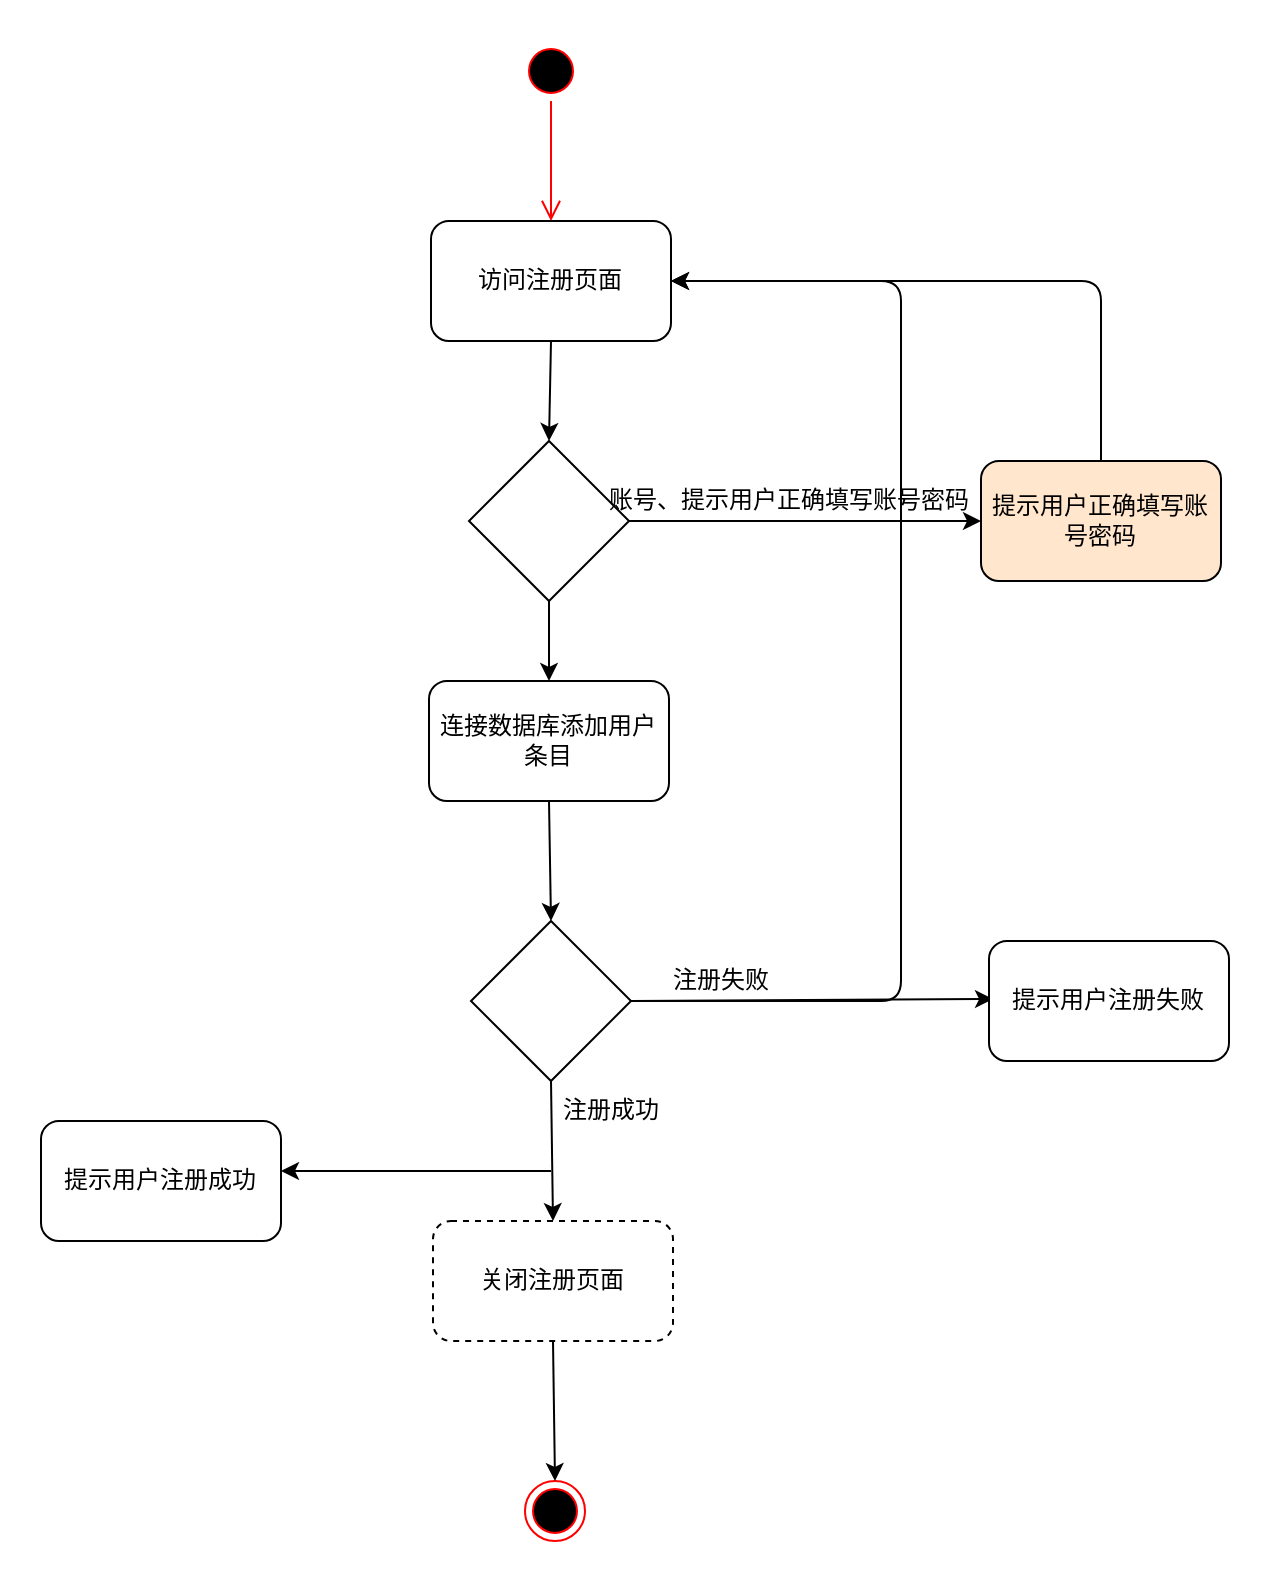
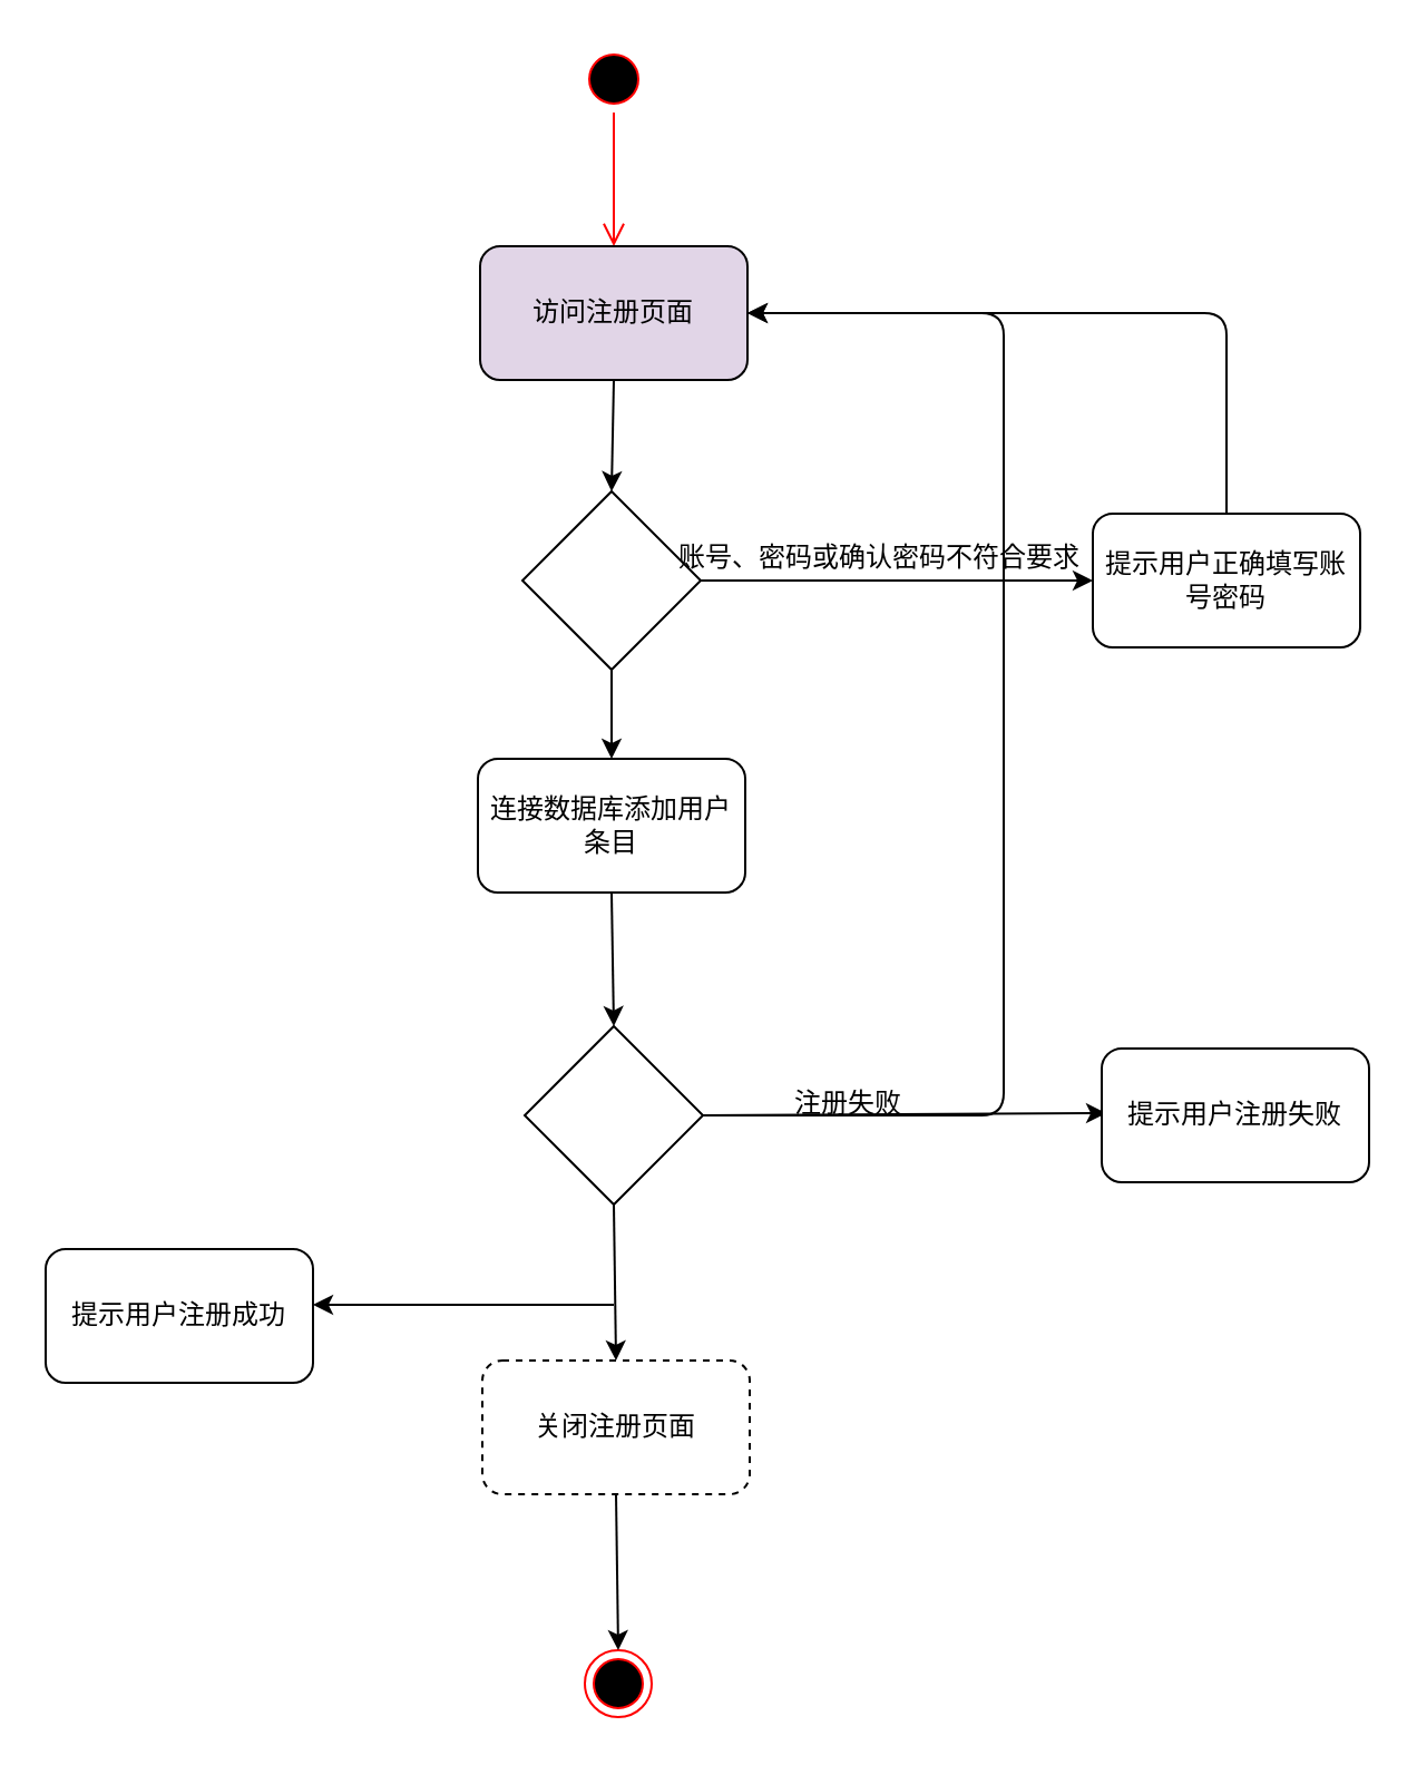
  <mxCell id="0" />
  <mxCell id="1" parent="0" />
  <mxCell id="2" value="" style="ellipse;html=1;shape=startState;fillColor=#000000;strokeColor=#ff0000;" vertex="1" parent="1"><mxGeometry x="260" y="20" width="30" height="30" as="geometry" /></mxCell>
  <mxCell id="3" value="" style="edgeStyle=orthogonalEdgeStyle;html=1;verticalAlign=bottom;endArrow=open;endSize=8;strokeColor=#ff0000;" edge="1" source="2" parent="1"><mxGeometry relative="1" as="geometry"><mxPoint x="275" y="110" as="targetPoint" /></mxGeometry></mxCell>
- <mxCell id="4" value="访问注册页面" style="rounded=1;whiteSpace=wrap;html=1;" vertex="1" parent="1"><mxGeometry x="215" y="110" width="120" height="60" as="geometry" /></mxCell>
+ <mxCell id="4" value="访问注册页面" style="rounded=1;whiteSpace=wrap;html=1;fillColor=#e1d5e7;" vertex="1" parent="1"><mxGeometry x="215" y="110" width="120" height="60" as="geometry" /></mxCell>
  <mxCell id="5" value="" style="rhombus;whiteSpace=wrap;html=1;" vertex="1" parent="1"><mxGeometry x="234" y="220" width="80" height="80" as="geometry" /></mxCell>
  <mxCell id="6" value="" style="endArrow=classic;html=1;exitX=0.5;exitY=1;exitDx=0;exitDy=0;entryX=0.5;entryY=0;entryDx=0;entryDy=0;" edge="1" parent="1" source="4" target="5"><mxGeometry width="50" height="50" relative="1" as="geometry"><mxPoint x="250" y="230" as="sourcePoint" /><mxPoint x="300" y="180" as="targetPoint" /></mxGeometry></mxCell>
  <mxCell id="7" value="" style="endArrow=classic;html=1;" edge="1" parent="1"><mxGeometry width="50" height="50" relative="1" as="geometry"><mxPoint x="314" y="260" as="sourcePoint" /><mxPoint x="490" y="260" as="targetPoint" /></mxGeometry></mxCell>
- <mxCell id="8" value="账号、提示用户正确填写账号密码" style="text;html=1;align=center;verticalAlign=middle;resizable=0;points=[];autosize=1;strokeColor=none;" vertex="1" parent="1"><mxGeometry x="294" y="240" width="200" height="20" as="geometry" /></mxCell>
- <mxCell id="9" value="提示用户正确填写账号密码" style="rounded=1;whiteSpace=wrap;html=1;fillColor=#ffe6cc;" vertex="1" parent="1"><mxGeometry x="490" y="230" width="120" height="60" as="geometry" /></mxCell>
+ <mxCell id="8" value="账号、密码或确认密码不符合要求" style="text;html=1;align=center;verticalAlign=middle;resizable=0;points=[];autosize=1;strokeColor=none;" vertex="1" parent="1"><mxGeometry x="294" y="240" width="200" height="20" as="geometry" /></mxCell>
+ <mxCell id="9" value="提示用户正确填写账号密码" style="rounded=1;whiteSpace=wrap;html=1;" vertex="1" parent="1"><mxGeometry x="490" y="230" width="120" height="60" as="geometry" /></mxCell>
  <mxCell id="10" value="" style="endArrow=classic;html=1;entryX=1;entryY=0.5;entryDx=0;entryDy=0;" edge="1" parent="1" target="4"><mxGeometry width="50" height="50" relative="1" as="geometry"><mxPoint x="550" y="230" as="sourcePoint" /><mxPoint x="600" y="180" as="targetPoint" /><Array as="points"><mxPoint x="550" y="140" /></Array></mxGeometry></mxCell>
  <mxCell id="11" value="" style="endArrow=classic;html=1;exitX=0.5;exitY=1;exitDx=0;exitDy=0;" edge="1" parent="1" source="5"><mxGeometry width="50" height="50" relative="1" as="geometry"><mxPoint x="250" y="310" as="sourcePoint" /><mxPoint x="274" y="340" as="targetPoint" /></mxGeometry></mxCell>
  <mxCell id="12" value="连接数据库添加用户条目" style="rounded=1;whiteSpace=wrap;html=1;" vertex="1" parent="1"><mxGeometry x="214" y="340" width="120" height="60" as="geometry" /></mxCell>
  <mxCell id="13" value="" style="endArrow=classic;html=1;exitX=0.5;exitY=1;exitDx=0;exitDy=0;entryX=0.5;entryY=0;entryDx=0;entryDy=0;" edge="1" parent="1" source="12"><mxGeometry width="50" height="50" relative="1" as="geometry"><mxPoint x="250" y="390" as="sourcePoint" /><mxPoint x="275" y="460" as="targetPoint" /></mxGeometry></mxCell>
  <mxCell id="14" value="关闭注册页面" style="rounded=1;whiteSpace=wrap;html=1;dashed=1;" vertex="1" parent="1"><mxGeometry x="216" y="610" width="120" height="60" as="geometry" /></mxCell>
  <mxCell id="15" value="" style="ellipse;html=1;shape=endState;fillColor=#000000;strokeColor=#ff0000;" vertex="1" parent="1"><mxGeometry x="262" y="740" width="30" height="30" as="geometry" /></mxCell>
  <mxCell id="16" value="" style="endArrow=classic;html=1;exitX=0.5;exitY=1;exitDx=0;exitDy=0;" edge="1" parent="1" source="14"><mxGeometry width="50" height="50" relative="1" as="geometry"><mxPoint x="252" y="810" as="sourcePoint" /><mxPoint x="277" y="740" as="targetPoint" /></mxGeometry></mxCell>
  <mxCell id="17" value="" style="rhombus;whiteSpace=wrap;html=1;" vertex="1" parent="1"><mxGeometry x="235" y="460" width="80" height="80" as="geometry" /></mxCell>
  <mxCell id="18" value="" style="endArrow=classic;html=1;exitX=0.5;exitY=1;exitDx=0;exitDy=0;entryX=0.5;entryY=0;entryDx=0;entryDy=0;" edge="1" parent="1" source="17" target="14"><mxGeometry width="50" height="50" relative="1" as="geometry"><mxPoint x="250" y="590" as="sourcePoint" /><mxPoint x="300" y="540" as="targetPoint" /></mxGeometry></mxCell>
- <mxCell id="19" value="注册成功" style="text;html=1;align=center;verticalAlign=middle;resizable=0;points=[];autosize=1;strokeColor=none;" vertex="1" parent="1"><mxGeometry x="275" y="545" width="60" height="20" as="geometry" /></mxCell>
  <mxCell id="20" value="" style="endArrow=classic;html=1;" edge="1" parent="1"><mxGeometry width="50" height="50" relative="1" as="geometry"><mxPoint x="275" y="585" as="sourcePoint" /><mxPoint x="140" y="585" as="targetPoint" /></mxGeometry></mxCell>
  <mxCell id="21" value="提示用户注册成功" style="rounded=1;whiteSpace=wrap;html=1;" vertex="1" parent="1"><mxGeometry x="20" y="560" width="120" height="60" as="geometry" /></mxCell>
  <mxCell id="22" value="" style="endArrow=classic;html=1;entryX=1;entryY=0.5;entryDx=0;entryDy=0;" edge="1" parent="1" target="4"><mxGeometry width="50" height="50" relative="1" as="geometry"><mxPoint x="315" y="500" as="sourcePoint" /><mxPoint x="420" y="500" as="targetPoint" /><Array as="points"><mxPoint x="450" y="500" /><mxPoint x="450" y="140" /></Array></mxGeometry></mxCell>
- <mxCell id="23" value="注册失败" style="text;html=1;align=center;verticalAlign=middle;resizable=0;points=[];autosize=1;strokeColor=none;" vertex="1" parent="1"><mxGeometry x="330" y="480" width="60" height="20" as="geometry" /></mxCell>
+ <mxCell id="23" value="注册失败" style="text;html=1;align=center;verticalAlign=middle;resizable=0;points=[];autosize=1;strokeColor=none;" vertex="1" parent="1"><mxGeometry x="350" y="485" width="60" height="20" as="geometry" /></mxCell>
  <mxCell id="24" value="" style="endArrow=classic;html=1;exitX=1;exitY=0.5;exitDx=0;exitDy=0;" edge="1" parent="1" source="17"><mxGeometry width="50" height="50" relative="1" as="geometry"><mxPoint x="444" y="500" as="sourcePoint" /><mxPoint x="496" y="499" as="targetPoint" /></mxGeometry></mxCell>
  <mxCell id="25" value="提示用户注册失败" style="rounded=1;whiteSpace=wrap;html=1;" vertex="1" parent="1"><mxGeometry x="494" y="470" width="120" height="60" as="geometry" /></mxCell>
